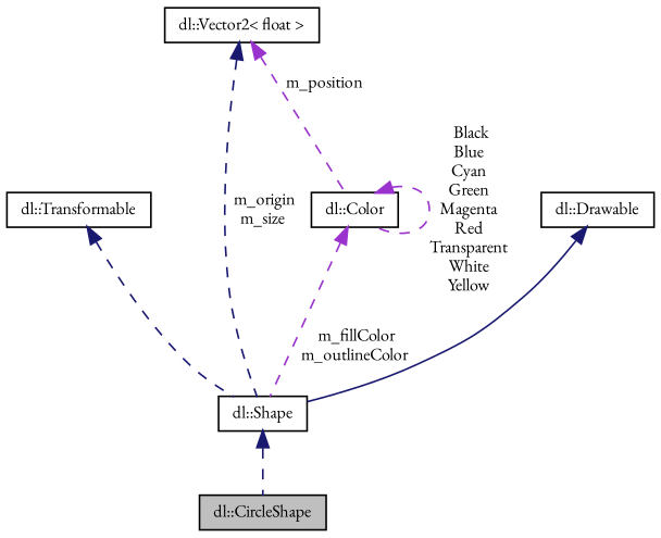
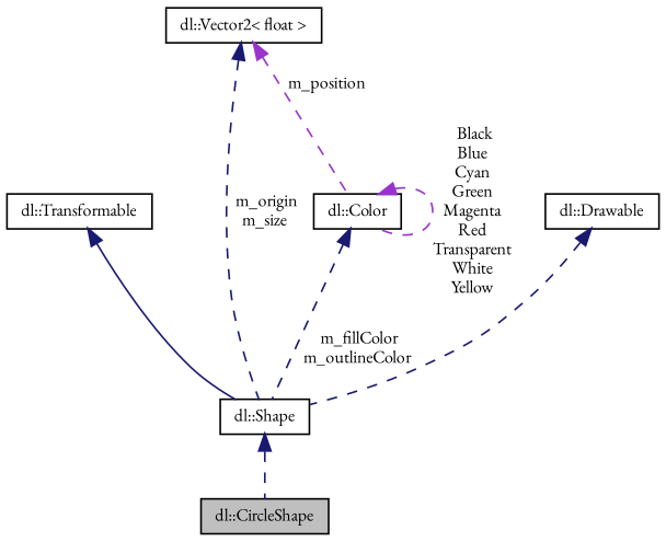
  digraph {
    fontname="EB Garamond"
    node [color=black fillcolor=white fontname="EB Garamond" fontsize=10 shape=record style=filled]
    edge [color=midnightblue dir=back fontname="EB Garamond" fontsize=10 labelfontname=Helvetica labelfontsize=10 style=dashed]
    n1 [fillcolor=grey75 fontcolor=black height=0.2 label="dl::CircleShape" width=0.4]
    n2 [height=0.2 label="dl::Shape" width=0.4]
    n3 [height=0.2 label="dl::Transformable" width=0.4]
    n4 [height=0.2 label="dl::Vector2\< float \>" width=0.4]
    n5 [height=0.2 label="dl::Color" width=0.4]
    n6 [height=0.2 label="dl::Drawable" width=0.4]
    n2 -> n1
-   n3 -> n2
+   n3 -> n2 [style=solid]
    n4 -> n2 [label=" m_origin\nm_size"]
    n4 -> n5 [color=darkorchid3 label=" m_position"]
-   n5 -> n2 [color=darkorchid3 label=" m_fillColor\nm_outlineColor"]
+   n5 -> n2 [label=" m_fillColor\nm_outlineColor"]
    n5 -> n5 [color=darkorchid3 label=" Black\nBlue\nCyan\nGreen\nMagenta\nRed\nTransparent\nWhite\nYellow"]
-   n6 -> n2 [style=solid]
+   n6 -> n2
  }
